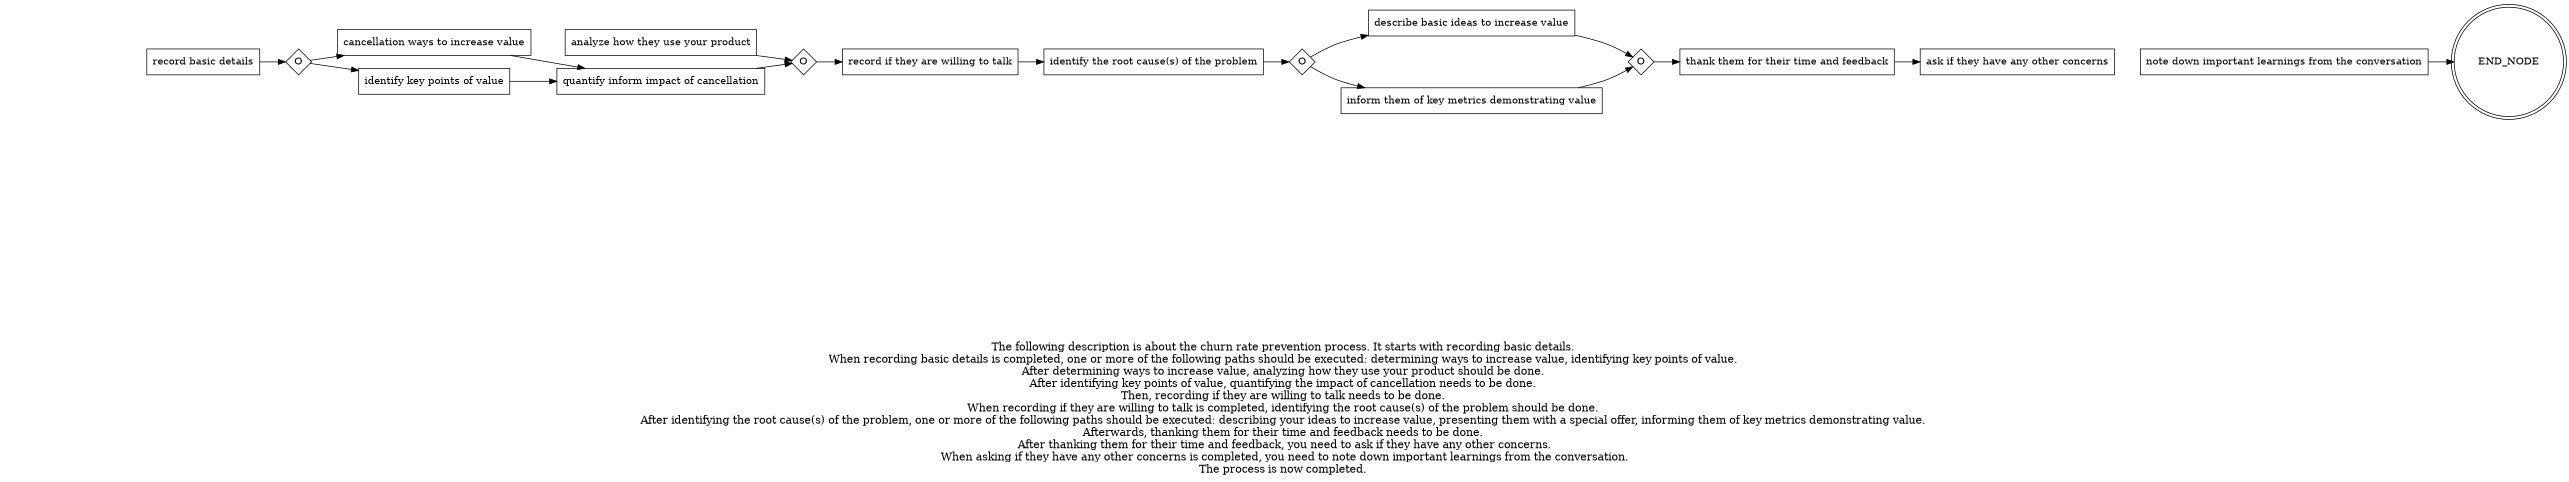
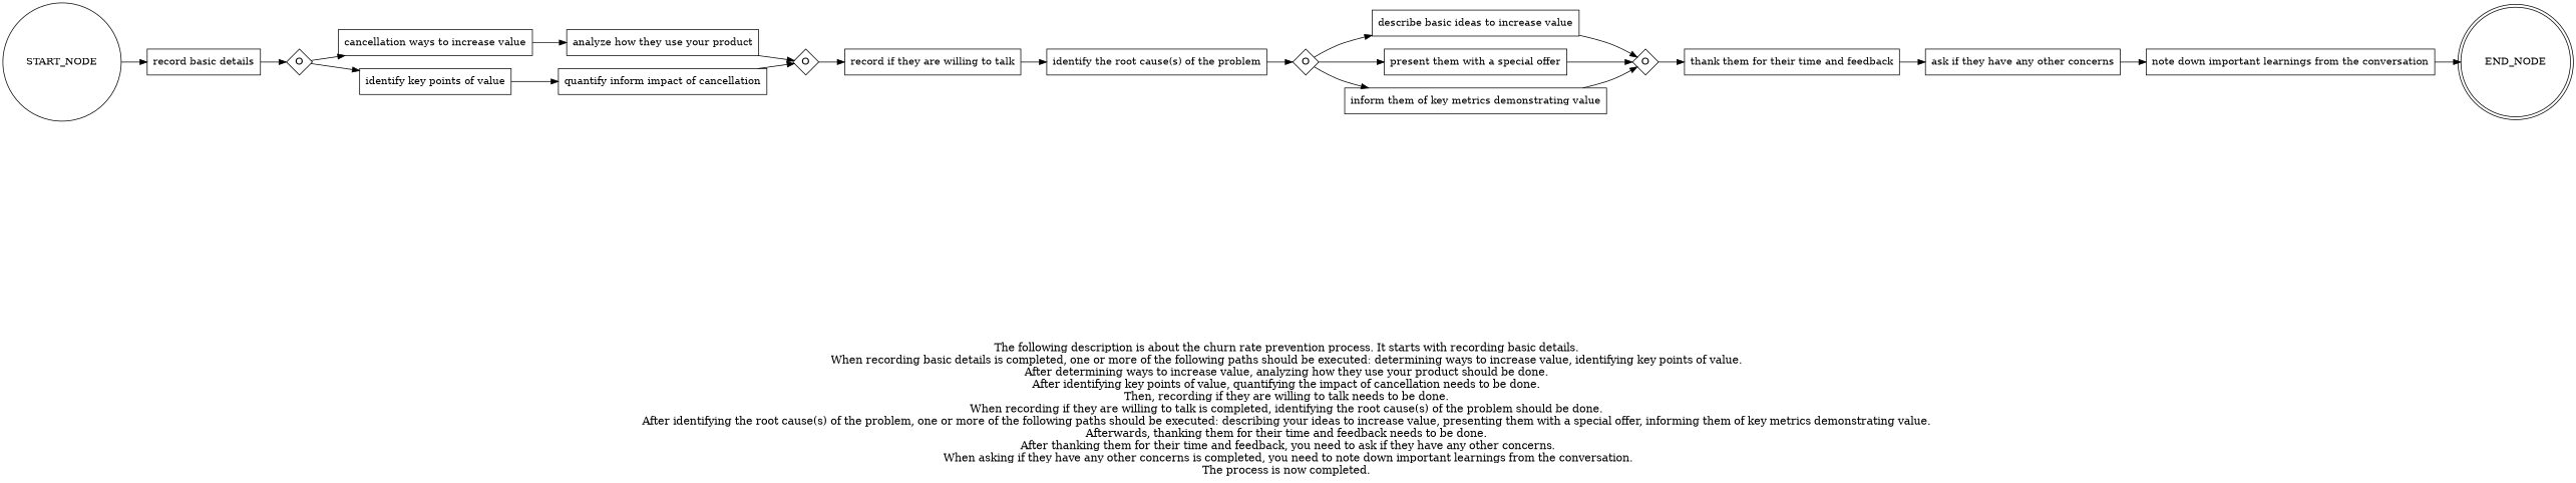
  digraph {
    fontsize=15
    label="\n\n\nThe following description is about the churn rate prevention process. It starts with recording basic details. \nWhen recording basic details is completed, one or more of the following paths should be executed: determining ways to increase value, identifying key points of value. \nAfter determining ways to increase value, analyzing how they use your product should be done. \nAfter identifying key points of value, quantifying the impact of cancellation needs to be done. \nThen, recording if they are willing to talk needs to be done. \nWhen recording if they are willing to talk is completed, identifying the root cause(s) of the problem should be done. \nAfter identifying the root cause(s) of the problem, one or more of the following paths should be executed: describing your ideas to increase value, presenting them with a special offer, informing them of key metrics demonstrating value. \nAfterwards, thanking them for their time and feedback needs to be done. \nAfter thanking them for their time and feedback, you need to ask if they have any other concerns.\nWhen asking if they have any other concerns is completed, you need to note down important learnings from the conversation.\nThe process is now completed. \n"
    rankdir=LR
    node [shape=box]
    "record basic details"
    n2 [fixedsize=true label=O shape=diamond width=0.5]
    n3 [label="cancellation ways to increase value"]
    "identify key points of value"
    "analyze how they use your product"
    n6 [label="quantify inform impact of cancellation"]
    n7 [fixedsize=true label=O shape=diamond width=0.5]
    "record if they are willing to talk"
    "identify the root cause(s) of the problem"
    n10 [fixedsize=true label=O shape=diamond width=0.5]
    n11 [label="describe basic ideas to increase value"]
+   "present them with a special offer"
    "inform them of key metrics demonstrating value"
    n14 [fixedsize=true label=O shape=diamond width=0.5]
    "thank them for their time and feedback"
    "ask if they have any other concerns"
    "note down important learnings from the conversation"
    END_NODE [shape=doublecircle width=0.2]
+   START_NODE [shape=circle width=0.3]
    subgraph sub_1 {
      "record basic details"
      n2
      n3
      "identify key points of value"
      "analyze how they use your product"
      n6
      n7
      "record if they are willing to talk"
      "identify the root cause(s) of the problem"
      n10
      n11
+     "present them with a special offer"
      "inform them of key metrics demonstrating value"
      n14
      "thank them for their time and feedback"
      "ask if they have any other concerns"
      "note down important learnings from the conversation"
    }
    "record basic details" -> n2
    n2 -> n3
    n2 -> "identify key points of value"
-   n3 -> n6
+   n3 -> "analyze how they use your product"
    "identify key points of value" -> n6
    "analyze how they use your product" -> n7
    n6 -> n7
    n7 -> "record if they are willing to talk"
    "record if they are willing to talk" -> "identify the root cause(s) of the problem"
    "identify the root cause(s) of the problem" -> n10
    n10 -> n11
+   n10 -> "present them with a special offer"
    n10 -> "inform them of key metrics demonstrating value"
    n11 -> n14
+   "present them with a special offer" -> n14
    "inform them of key metrics demonstrating value" -> n14
    n14 -> "thank them for their time and feedback"
    "thank them for their time and feedback" -> "ask if they have any other concerns"
+   "ask if they have any other concerns" -> "note down important learnings from the conversation"
    "note down important learnings from the conversation" -> END_NODE
+   START_NODE -> "record basic details"
  }
